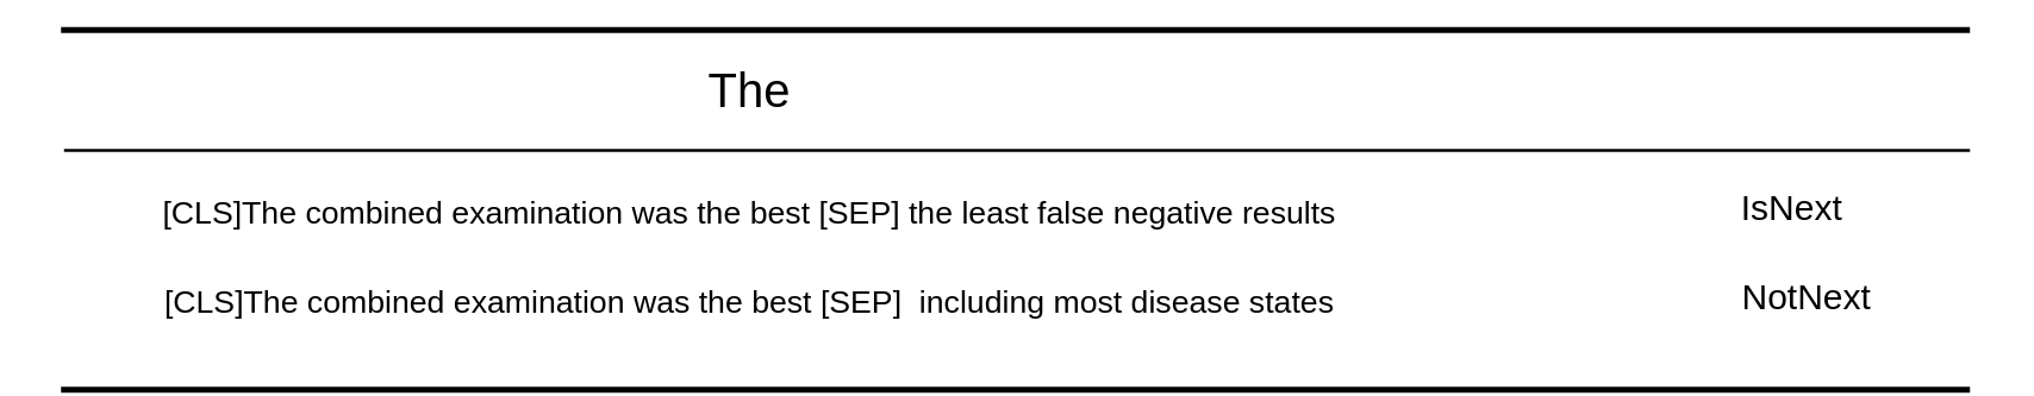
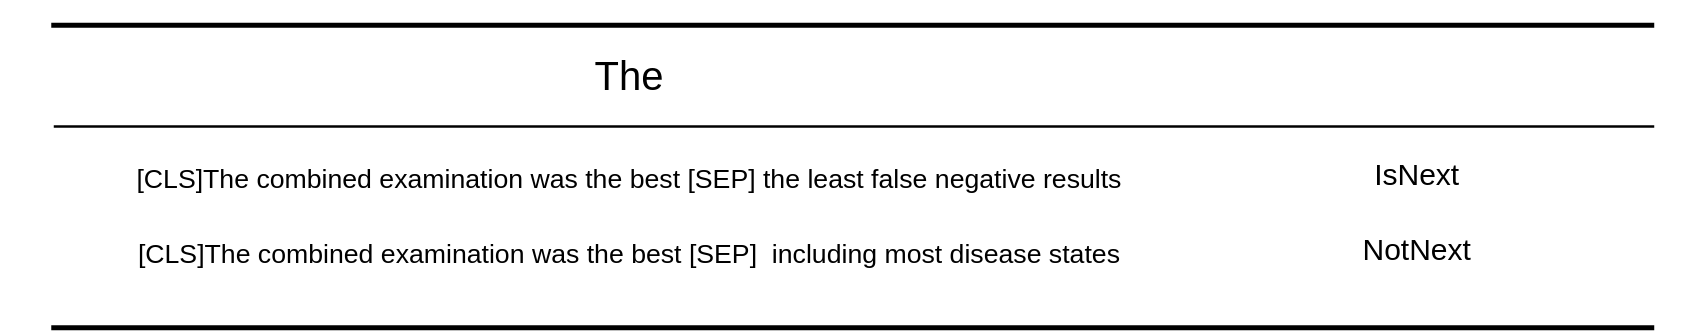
  <mxCell id="0" />
  <mxCell id="1" parent="0" />
  <mxCell id="2" value="" style="shape=link;html=1;width=120;fontStyle=1;strokeWidth=2;" parent="1" edge="1"><mxGeometry width="100" relative="1" as="geometry"><mxPoint x="20" y="70" as="sourcePoint" /><mxPoint x="661" y="70" as="targetPoint" /></mxGeometry></mxCell>
  <mxCell id="3" value="" style="endArrow=none;html=1;" parent="1" edge="1"><mxGeometry width="50" height="50" relative="1" as="geometry"><mxPoint x="21" y="50" as="sourcePoint" /><mxPoint x="661" y="50" as="targetPoint" /></mxGeometry></mxCell>
  <mxCell id="4" value="&lt;font style=&quot;vertical-align: inherit&quot;&gt;&lt;font style=&quot;vertical-align: inherit ; font-size: 16px&quot;&gt;The&lt;/font&gt;&lt;/font&gt;" style="text;html=1;align=center;verticalAlign=middle;resizable=0;points=[];autosize=1;strokeColor=none;" vertex="1" parent="1"><mxGeometry x="226" y="20" width="50" height="20" as="geometry" /></mxCell>
  <mxCell id="5" value="&lt;p class=&quot;MsoNormal&quot; style=&quot;margin: 0cm ; font-size: 12pt ; line-height: 12pt&quot;&gt;&lt;br&gt;&lt;/p&gt;" style="text;html=1;align=center;verticalAlign=middle;resizable=0;points=[];autosize=1;strokeColor=none;" vertex="1" parent="1"><mxGeometry x="206" y="60" width="20" height="20" as="geometry" /></mxCell>
  <mxCell id="6" value="&lt;p class=&quot;MsoNormal&quot; style=&quot;margin: 0cm ; font-size: 12pt ; line-height: 12pt&quot;&gt;&lt;span lang=&quot;EN-US&quot; style=&quot;font-size: 8pt&quot;&gt;[CLS]The combined examination was the best [SEP] the least false negative results&lt;/span&gt;&lt;/p&gt;" style="text;html=1;align=center;verticalAlign=middle;resizable=0;points=[];autosize=1;strokeColor=none;" vertex="1" parent="1"><mxGeometry x="21" y="60" width="460" height="20" as="geometry" /></mxCell>
  <mxCell id="7" value="&lt;p class=&quot;MsoNormal&quot; style=&quot;margin: 0cm ; font-size: 12pt ; line-height: 12pt&quot;&gt;&lt;span lang=&quot;EN-US&quot; style=&quot;font-size: 8pt&quot;&gt;[CLS]The combined examination was the best [SEP]&amp;nbsp;&amp;nbsp;including most disease states&lt;/span&gt;&lt;/p&gt;" style="text;html=1;align=center;verticalAlign=middle;resizable=0;points=[];autosize=1;strokeColor=none;" vertex="1" parent="1"><mxGeometry x="21" y="90" width="460" height="20" as="geometry" /></mxCell>
- <mxCell id="8" value="IsNext" style="text;html=1;align=center;verticalAlign=middle;resizable=0;points=[];autosize=1;strokeColor=none;" vertex="1" parent="1"><mxGeometry x="576" y="60" width="50" height="20" as="geometry" /></mxCell>
- <mxCell id="9" value="NotNext" style="text;html=1;align=center;verticalAlign=middle;resizable=0;points=[];autosize=1;strokeColor=none;" vertex="1" parent="1"><mxGeometry x="576" y="90" width="60" height="20" as="geometry" /></mxCell>
+ <mxCell id="8" value="IsNext" style="text;html=1;align=center;verticalAlign=middle;resizable=0;points=[];autosize=1;strokeColor=none;" vertex="1" parent="1"><mxGeometry x="541" y="60" width="50" height="20" as="geometry" /></mxCell>
+ <mxCell id="9" value="NotNext" style="text;html=1;align=center;verticalAlign=middle;resizable=0;points=[];autosize=1;strokeColor=none;" vertex="1" parent="1"><mxGeometry x="536" y="90" width="60" height="20" as="geometry" /></mxCell>
